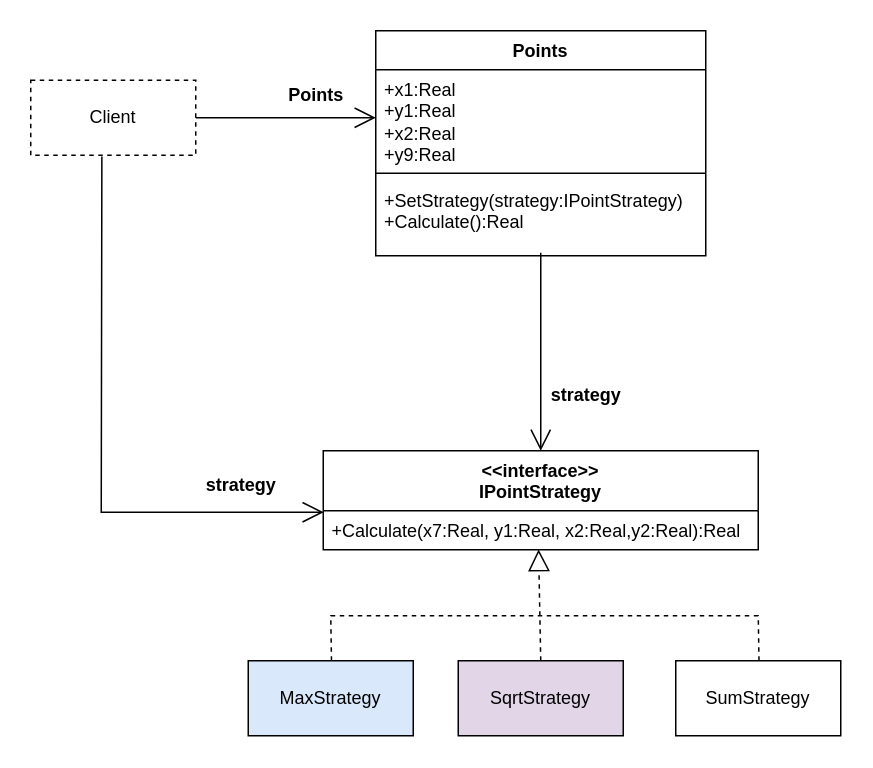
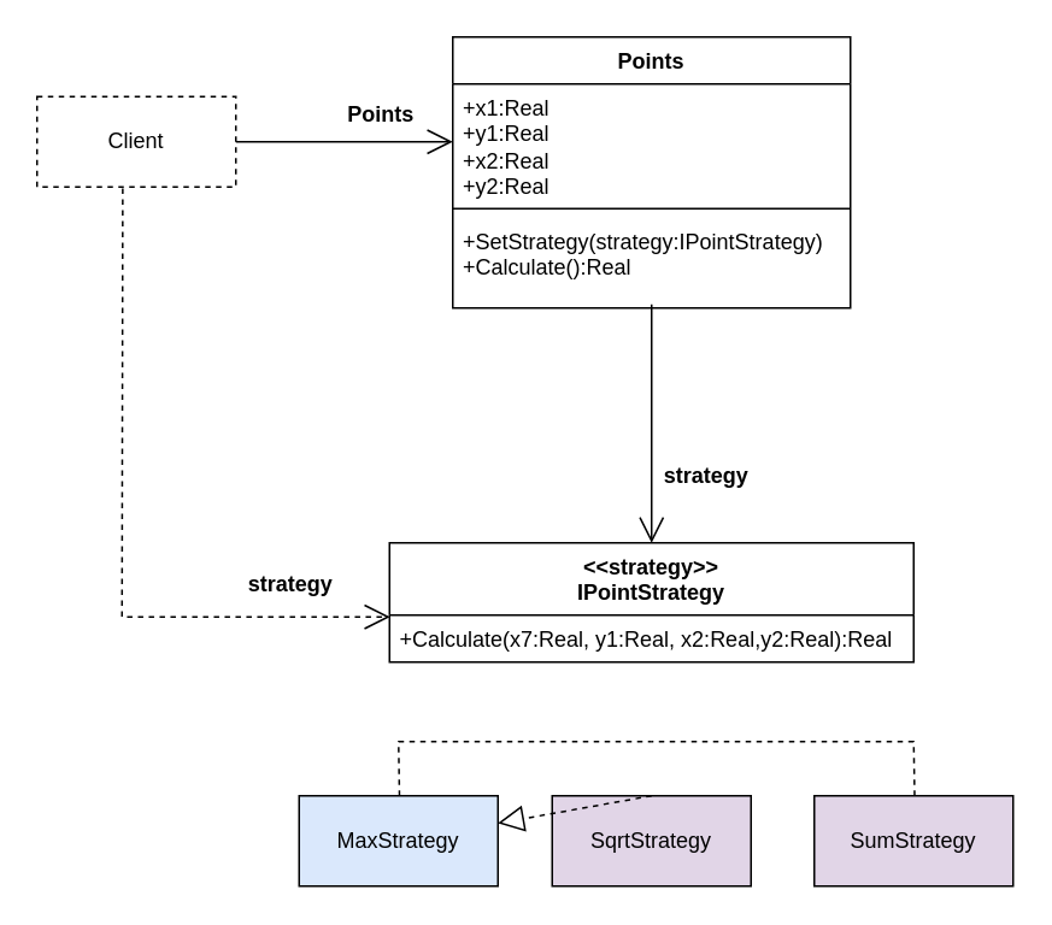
  <mxCell id="0" />
  <mxCell id="1" parent="0" />
  <mxCell id="2" value="Client" style="html=1;whiteSpace=wrap;dashed=1;" vertex="1" parent="1"><mxGeometry x="20" y="53" width="110" height="50" as="geometry" /></mxCell>
  <mxCell id="3" value="Points" style="swimlane;fontStyle=1;align=center;verticalAlign=top;childLayout=stackLayout;horizontal=1;startSize=26;horizontalStack=0;resizeParent=1;resizeParentMax=0;resizeLast=0;collapsible=1;marginBottom=0;whiteSpace=wrap;html=1;" vertex="1" parent="1"><mxGeometry x="250" y="20" width="220" height="150" as="geometry" /></mxCell>
- <mxCell id="4" value="+x1:Real&lt;div&gt;+y1:Real&lt;/div&gt;&lt;div&gt;+x2:Real&lt;/div&gt;&lt;div&gt;+y9:Real&lt;/div&gt;&lt;div&gt;&lt;br&gt;&lt;/div&gt;" style="text;strokeColor=none;fillColor=none;align=left;verticalAlign=top;spacingLeft=4;spacingRight=4;overflow=hidden;rotatable=0;points=[[0,0.5],[1,0.5]];portConstraint=eastwest;whiteSpace=wrap;html=1;" vertex="1" parent="3"><mxGeometry y="26" width="220" height="64" as="geometry" /></mxCell>
+ <mxCell id="4" value="+x1:Real&lt;div&gt;+y1:Real&lt;/div&gt;&lt;div&gt;+x2:Real&lt;/div&gt;&lt;div&gt;+y2:Real&lt;/div&gt;&lt;div&gt;&lt;br&gt;&lt;/div&gt;" style="text;strokeColor=none;fillColor=none;align=left;verticalAlign=top;spacingLeft=4;spacingRight=4;overflow=hidden;rotatable=0;points=[[0,0.5],[1,0.5]];portConstraint=eastwest;whiteSpace=wrap;html=1;" vertex="1" parent="3"><mxGeometry y="26" width="220" height="64" as="geometry" /></mxCell>
  <mxCell id="5" value="" style="line;strokeWidth=1;fillColor=none;align=left;verticalAlign=middle;spacingTop=-1;spacingLeft=3;spacingRight=3;rotatable=0;labelPosition=right;points=[];portConstraint=eastwest;strokeColor=inherit;" vertex="1" parent="3"><mxGeometry y="90" width="220" height="10" as="geometry" /></mxCell>
  <mxCell id="6" value="+SetStrategy(strategy:IPointStrategy)&lt;div&gt;+Calculate():Real&lt;/div&gt;" style="text;strokeColor=none;fillColor=none;align=left;verticalAlign=top;spacingLeft=4;spacingRight=4;overflow=hidden;rotatable=0;points=[[0,0.5],[1,0.5]];portConstraint=eastwest;whiteSpace=wrap;html=1;" vertex="1" parent="3"><mxGeometry y="100" width="220" height="50" as="geometry" /></mxCell>
  <mxCell id="7" value="" style="endArrow=open;endFill=1;endSize=12;html=1;rounded=0;entryX=0;entryY=0.5;entryDx=0;entryDy=0;exitX=1;exitY=0.5;exitDx=0;exitDy=0;" edge="1" parent="1" source="2" target="4"><mxGeometry width="160" relative="1" as="geometry"><mxPoint x="150" y="60" as="sourcePoint" /><mxPoint x="310" y="60" as="targetPoint" /></mxGeometry></mxCell>
- <mxCell id="8" value="&amp;lt;&amp;lt;interface&amp;gt;&amp;gt;&lt;div&gt;IPointStrategy&lt;/div&gt;" style="swimlane;fontStyle=1;align=center;verticalAlign=top;childLayout=stackLayout;horizontal=1;startSize=40;horizontalStack=0;resizeParent=1;resizeParentMax=0;resizeLast=0;collapsible=1;marginBottom=0;whiteSpace=wrap;html=1;" vertex="1" parent="1"><mxGeometry x="215" y="300" width="290" height="66" as="geometry" /></mxCell>
+ <mxCell id="8" value="&amp;lt;&amp;lt;strategy&amp;gt;&amp;gt;&lt;div&gt;IPointStrategy&lt;/div&gt;" style="swimlane;fontStyle=1;align=center;verticalAlign=top;childLayout=stackLayout;horizontal=1;startSize=40;horizontalStack=0;resizeParent=1;resizeParentMax=0;resizeLast=0;collapsible=1;marginBottom=0;whiteSpace=wrap;html=1;" vertex="1" parent="1"><mxGeometry x="215" y="300" width="290" height="66" as="geometry" /></mxCell>
  <mxCell id="9" value="+Calculate(x7:Real, y1:Real, x2:Real,y2:Real):Real" style="text;strokeColor=none;fillColor=none;align=left;verticalAlign=top;spacingLeft=4;spacingRight=4;overflow=hidden;rotatable=0;points=[[0,0.5],[1,0.5]];portConstraint=eastwest;whiteSpace=wrap;html=1;" vertex="1" parent="8"><mxGeometry y="40" width="290" height="26" as="geometry" /></mxCell>
  <mxCell id="10" value="Points" style="text;align=center;fontStyle=1;verticalAlign=middle;spacingLeft=3;spacingRight=3;strokeColor=none;rotatable=0;points=[[0,0.5],[1,0.5]];portConstraint=eastwest;html=1;" vertex="1" parent="1"><mxGeometry x="170" y="50" width="80" height="26" as="geometry" /></mxCell>
  <mxCell id="11" value="" style="endArrow=open;endFill=1;endSize=12;html=1;rounded=0;entryX=0.5;entryY=0;entryDx=0;entryDy=0;" edge="1" parent="1" target="8"><mxGeometry width="160" relative="1" as="geometry"><mxPoint x="360" y="168" as="sourcePoint" /><mxPoint x="460" y="240" as="targetPoint" /></mxGeometry></mxCell>
  <mxCell id="12" value="strategy" style="text;align=center;fontStyle=1;verticalAlign=middle;spacingLeft=3;spacingRight=3;strokeColor=none;rotatable=0;points=[[0,0.5],[1,0.5]];portConstraint=eastwest;html=1;" vertex="1" parent="1"><mxGeometry x="350" y="250" width="80" height="26" as="geometry" /></mxCell>
  <mxCell id="13" value="MaxStrategy" style="html=1;whiteSpace=wrap;fillColor=#dae8fc;" vertex="1" parent="1"><mxGeometry x="165" y="440" width="110" height="50" as="geometry" /></mxCell>
  <mxCell id="14" value="SqrtStrategy" style="html=1;whiteSpace=wrap;fillColor=#e1d5e7;" vertex="1" parent="1"><mxGeometry x="305" y="440" width="110" height="50" as="geometry" /></mxCell>
- <mxCell id="15" value="SumStrategy" style="html=1;whiteSpace=wrap;" vertex="1" parent="1"><mxGeometry x="450" y="440" width="110" height="50" as="geometry" /></mxCell>
- <mxCell id="16" value="" style="endArrow=block;dashed=1;endFill=0;endSize=12;html=1;rounded=0;entryX=0.495;entryY=0.992;entryDx=0;entryDy=0;entryPerimeter=0;exitX=0.5;exitY=0;exitDx=0;exitDy=0;" edge="1" parent="1" source="14" target="9"><mxGeometry width="160" relative="1" as="geometry"><mxPoint x="330" y="390" as="sourcePoint" /><mxPoint x="490" y="390" as="targetPoint" /></mxGeometry></mxCell>
+ <mxCell id="15" value="SumStrategy" style="html=1;whiteSpace=wrap;fillColor=#e1d5e7;" vertex="1" parent="1"><mxGeometry x="450" y="440" width="110" height="50" as="geometry" /></mxCell>
+ <mxCell id="16" value="" style="endArrow=block;dashed=1;endFill=0;endSize=12;html=1;rounded=0;exitX=0.5;exitY=0;exitDx=0;exitDy=0;" edge="1" parent="1" source="14" target="13"><mxGeometry width="160" relative="1" as="geometry"><mxPoint x="330" y="390" as="sourcePoint" /><mxPoint x="490" y="390" as="targetPoint" /></mxGeometry></mxCell>
  <mxCell id="17" value="" style="endArrow=none;dashed=1;endFill=0;endSize=12;html=1;rounded=0;exitX=0.5;exitY=0;exitDx=0;exitDy=0;" edge="1" parent="1"><mxGeometry width="160" relative="1" as="geometry"><mxPoint x="220.5" y="440" as="sourcePoint" /><mxPoint x="360" y="410" as="targetPoint" /><Array as="points"><mxPoint x="220" y="410" /></Array></mxGeometry></mxCell>
  <mxCell id="18" value="" style="endArrow=none;dashed=1;endFill=0;endSize=12;html=1;rounded=0;exitX=0.5;exitY=0;exitDx=0;exitDy=0;" edge="1" parent="1"><mxGeometry width="160" relative="1" as="geometry"><mxPoint x="505.5" y="440" as="sourcePoint" /><mxPoint x="360" y="410" as="targetPoint" /><Array as="points"><mxPoint x="505" y="410" /></Array></mxGeometry></mxCell>
- <mxCell id="19" value="" style="endArrow=open;endFill=1;endSize=12;html=1;rounded=0;entryX=0.001;entryY=0.038;entryDx=0;entryDy=0;exitX=0.431;exitY=1.016;exitDx=0;exitDy=0;exitPerimeter=0;entryPerimeter=0;" edge="1" parent="1" source="2" target="9"><mxGeometry width="160" relative="1" as="geometry"><mxPoint x="120" y="220" as="sourcePoint" /><mxPoint x="240" y="210" as="targetPoint" /><Array as="points"><mxPoint x="67" y="341" /></Array></mxGeometry></mxCell>
+ <mxCell id="19" value="" style="endArrow=open;endFill=1;endSize=12;html=1;rounded=0;entryX=0.001;entryY=0.038;entryDx=0;entryDy=0;exitX=0.431;exitY=1.016;exitDx=0;exitDy=0;exitPerimeter=0;entryPerimeter=0;dashed=1;" edge="1" parent="1" source="2" target="9"><mxGeometry width="160" relative="1" as="geometry"><mxPoint x="120" y="220" as="sourcePoint" /><mxPoint x="240" y="210" as="targetPoint" /><Array as="points"><mxPoint x="67" y="341" /></Array></mxGeometry></mxCell>
  <mxCell id="20" value="strategy" style="text;align=center;fontStyle=1;verticalAlign=middle;spacingLeft=3;spacingRight=3;strokeColor=none;rotatable=0;points=[[0,0.5],[1,0.5]];portConstraint=eastwest;html=1;" vertex="1" parent="1"><mxGeometry x="120" y="310" width="80" height="26" as="geometry" /></mxCell>
